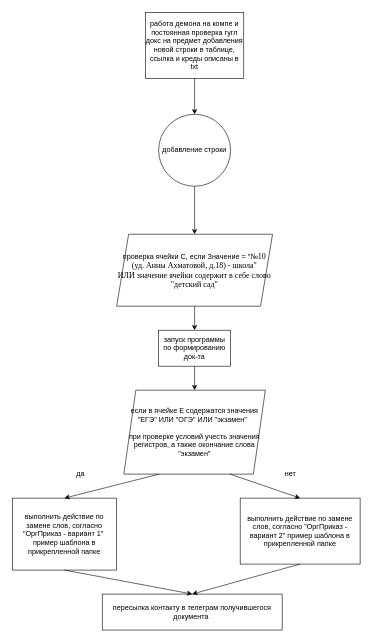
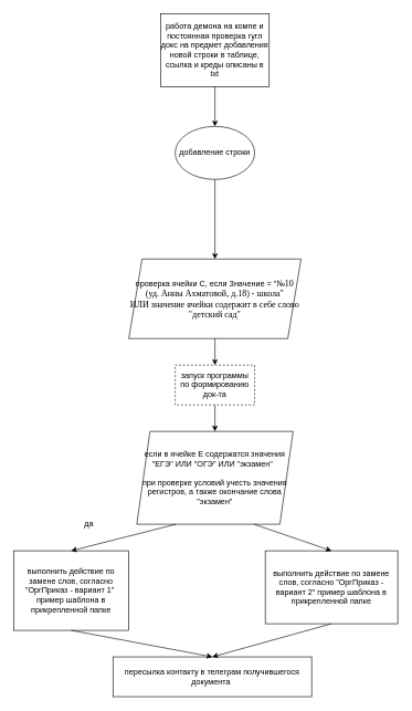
  <mxCell id="0" />
  <mxCell id="1" parent="0" />
- <mxCell id="2" value="добавление строки" style="ellipse;whiteSpace=wrap;html=1;" vertex="1" parent="1"><mxGeometry x="264" y="190" width="120" height="120" as="geometry" /></mxCell>
+ <mxCell id="2" value="добавление строки" style="ellipse;whiteSpace=wrap;html=1;" vertex="1" parent="1"><mxGeometry x="264" y="190" width="120" height="80" as="geometry" /></mxCell>
  <mxCell id="3" value="проверка ячейки С, если Значение = &quot;&lt;span style=&quot;text-align: start; font-size: 10pt; font-family: &amp;quot;Times New Roman&amp;quot;;&quot; data-sheets-userformat=&quot;{&amp;quot;2&amp;quot;:4995,&amp;quot;3&amp;quot;:{&amp;quot;1&amp;quot;:0},&amp;quot;4&amp;quot;:{&amp;quot;1&amp;quot;:2,&amp;quot;2&amp;quot;:10797812},&amp;quot;10&amp;quot;:0,&amp;quot;11&amp;quot;:4,&amp;quot;12&amp;quot;:0,&amp;quot;15&amp;quot;:&amp;quot;Times New Roman&amp;quot;}&quot; data-sheets-value=&quot;{&amp;quot;1&amp;quot;:2,&amp;quot;2&amp;quot;:&amp;quot;№10 (уд. Анны Ахматовой, д.18) - школа&amp;quot;}&quot;&gt;№10 (уд. Анны Ахматовой, д.18) - школа&quot;&lt;br&gt;ИЛИ значение ячейки содержит в себе слово &quot;детский сад&quot;&lt;br&gt;&lt;/span&gt;" style="shape=parallelogram;perimeter=parallelogramPerimeter;whiteSpace=wrap;html=1;fixedSize=1;" vertex="1" parent="1"><mxGeometry x="194" y="390" width="260" height="120" as="geometry" /></mxCell>
  <mxCell id="4" value="" style="endArrow=classic;html=1;rounded=0;exitX=0.5;exitY=1;exitDx=0;exitDy=0;entryX=0.5;entryY=0;entryDx=0;entryDy=0;" edge="1" parent="1" source="2" target="3"><mxGeometry width="50" height="50" relative="1" as="geometry"><mxPoint x="0" y="580" as="sourcePoint" /><mxPoint x="50" y="530" as="targetPoint" /></mxGeometry></mxCell>
- <mxCell id="5" value="запуск программы по формированию док-та" style="rounded=0;whiteSpace=wrap;html=1;" vertex="1" parent="1"><mxGeometry x="264" y="550" width="120" height="60" as="geometry" /></mxCell>
+ <mxCell id="5" value="запуск программы по формированию док-та" style="rounded=0;whiteSpace=wrap;html=1;dashed=1;" vertex="1" parent="1"><mxGeometry x="264" y="550" width="120" height="60" as="geometry" /></mxCell>
  <mxCell id="6" value="" style="endArrow=classic;html=1;rounded=0;exitX=0.5;exitY=1;exitDx=0;exitDy=0;entryX=0.5;entryY=0;entryDx=0;entryDy=0;" edge="1" parent="1" source="3" target="5"><mxGeometry width="50" height="50" relative="1" as="geometry"><mxPoint x="300" y="770" as="sourcePoint" /><mxPoint x="350" y="720" as="targetPoint" /></mxGeometry></mxCell>
  <mxCell id="7" value="если в ячейке Е содержатся значения &quot;ЕГЭ&quot; ИЛИ &quot;ОГЭ&quot; ИЛИ &quot;экзамен&quot;&amp;nbsp;&amp;nbsp;&lt;br&gt;&lt;br&gt;при проверке условий учесть значения регистров, а также окончание слова &quot;экзамен&quot;" style="shape=parallelogram;perimeter=parallelogramPerimeter;whiteSpace=wrap;html=1;fixedSize=1;" vertex="1" parent="1"><mxGeometry x="206" y="650" width="236" height="140" as="geometry" /></mxCell>
  <mxCell id="8" value="выполнить действие по замене слов, согласно &quot;ОргПриказ - вариант 1&quot;&amp;nbsp;&lt;br&gt;пример шаблона в прикрепленной папке" style="rounded=0;whiteSpace=wrap;html=1;" vertex="1" parent="1"><mxGeometry x="20" y="830" width="174" height="120" as="geometry" /></mxCell>
  <mxCell id="9" value="выполнить действие по замене слов, согласно &quot;ОргПриказ - вариант 2&quot; пример шаблона в прикрепленной папке" style="rounded=0;whiteSpace=wrap;html=1;" vertex="1" parent="1"><mxGeometry x="400" y="830" width="200" height="110" as="geometry" /></mxCell>
  <mxCell id="10" value="" style="endArrow=classic;html=1;rounded=0;exitX=0.25;exitY=1;exitDx=0;exitDy=0;entryX=0.5;entryY=0;entryDx=0;entryDy=0;" edge="1" parent="1" source="7" target="8"><mxGeometry width="50" height="50" relative="1" as="geometry"><mxPoint x="310" y="880" as="sourcePoint" /><mxPoint x="360" y="830" as="targetPoint" /></mxGeometry></mxCell>
  <mxCell id="11" value="" style="endArrow=classic;html=1;rounded=0;exitX=0.75;exitY=1;exitDx=0;exitDy=0;entryX=0.5;entryY=0;entryDx=0;entryDy=0;" edge="1" parent="1" source="7" target="9"><mxGeometry width="50" height="50" relative="1" as="geometry"><mxPoint x="330" y="900" as="sourcePoint" /><mxPoint x="380" y="850" as="targetPoint" /></mxGeometry></mxCell>
  <mxCell id="12" value="да" style="text;html=1;strokeColor=none;fillColor=none;align=center;verticalAlign=middle;whiteSpace=wrap;rounded=0;" vertex="1" parent="1"><mxGeometry x="104" y="775" width="60" height="30" as="geometry" /></mxCell>
- <mxCell id="13" value="нет" style="text;html=1;strokeColor=none;fillColor=none;align=center;verticalAlign=middle;whiteSpace=wrap;rounded=0;" vertex="1" parent="1"><mxGeometry x="454" y="775" width="60" height="30" as="geometry" /></mxCell>
  <mxCell id="14" value="" style="endArrow=classic;html=1;rounded=0;exitX=0.5;exitY=1;exitDx=0;exitDy=0;entryX=0.5;entryY=0;entryDx=0;entryDy=0;" edge="1" parent="1" source="5" target="7"><mxGeometry width="50" height="50" relative="1" as="geometry"><mxPoint x="40" y="610" as="sourcePoint" /><mxPoint x="90" y="560" as="targetPoint" /></mxGeometry></mxCell>
  <mxCell id="15" value="работа демона на компе и постоянная проверка гугл докс на предмет добавления новой строки в таблице, ссылка и креды описаны в txt" style="rounded=0;whiteSpace=wrap;html=1;" vertex="1" parent="1"><mxGeometry x="242" y="20" width="164" height="110" as="geometry" /></mxCell>
  <mxCell id="16" value="" style="endArrow=classic;html=1;rounded=0;exitX=0.5;exitY=1;exitDx=0;exitDy=0;entryX=0.5;entryY=0;entryDx=0;entryDy=0;" edge="1" parent="1" source="15" target="2"><mxGeometry width="50" height="50" relative="1" as="geometry"><mxPoint x="520" y="250" as="sourcePoint" /><mxPoint x="570" y="200" as="targetPoint" /></mxGeometry></mxCell>
  <mxCell id="17" value="пересылка контакту в телеграм получившегося документа&amp;nbsp;" style="rounded=0;whiteSpace=wrap;html=1;" vertex="1" parent="1"><mxGeometry x="170" y="990" width="300" height="60" as="geometry" /></mxCell>
  <mxCell id="18" value="" style="endArrow=classic;html=1;rounded=0;exitX=0.5;exitY=1;exitDx=0;exitDy=0;entryX=0.5;entryY=0;entryDx=0;entryDy=0;" edge="1" parent="1" source="8" target="17"><mxGeometry width="50" height="50" relative="1" as="geometry"><mxPoint x="70" y="1080" as="sourcePoint" /><mxPoint x="120" y="1030" as="targetPoint" /></mxGeometry></mxCell>
  <mxCell id="19" value="" style="endArrow=classic;html=1;rounded=0;exitX=0.5;exitY=1;exitDx=0;exitDy=0;entryX=0.5;entryY=0;entryDx=0;entryDy=0;" edge="1" parent="1" source="9" target="17"><mxGeometry width="50" height="50" relative="1" as="geometry"><mxPoint x="640" y="1080" as="sourcePoint" /><mxPoint x="690" y="1030" as="targetPoint" /></mxGeometry></mxCell>
